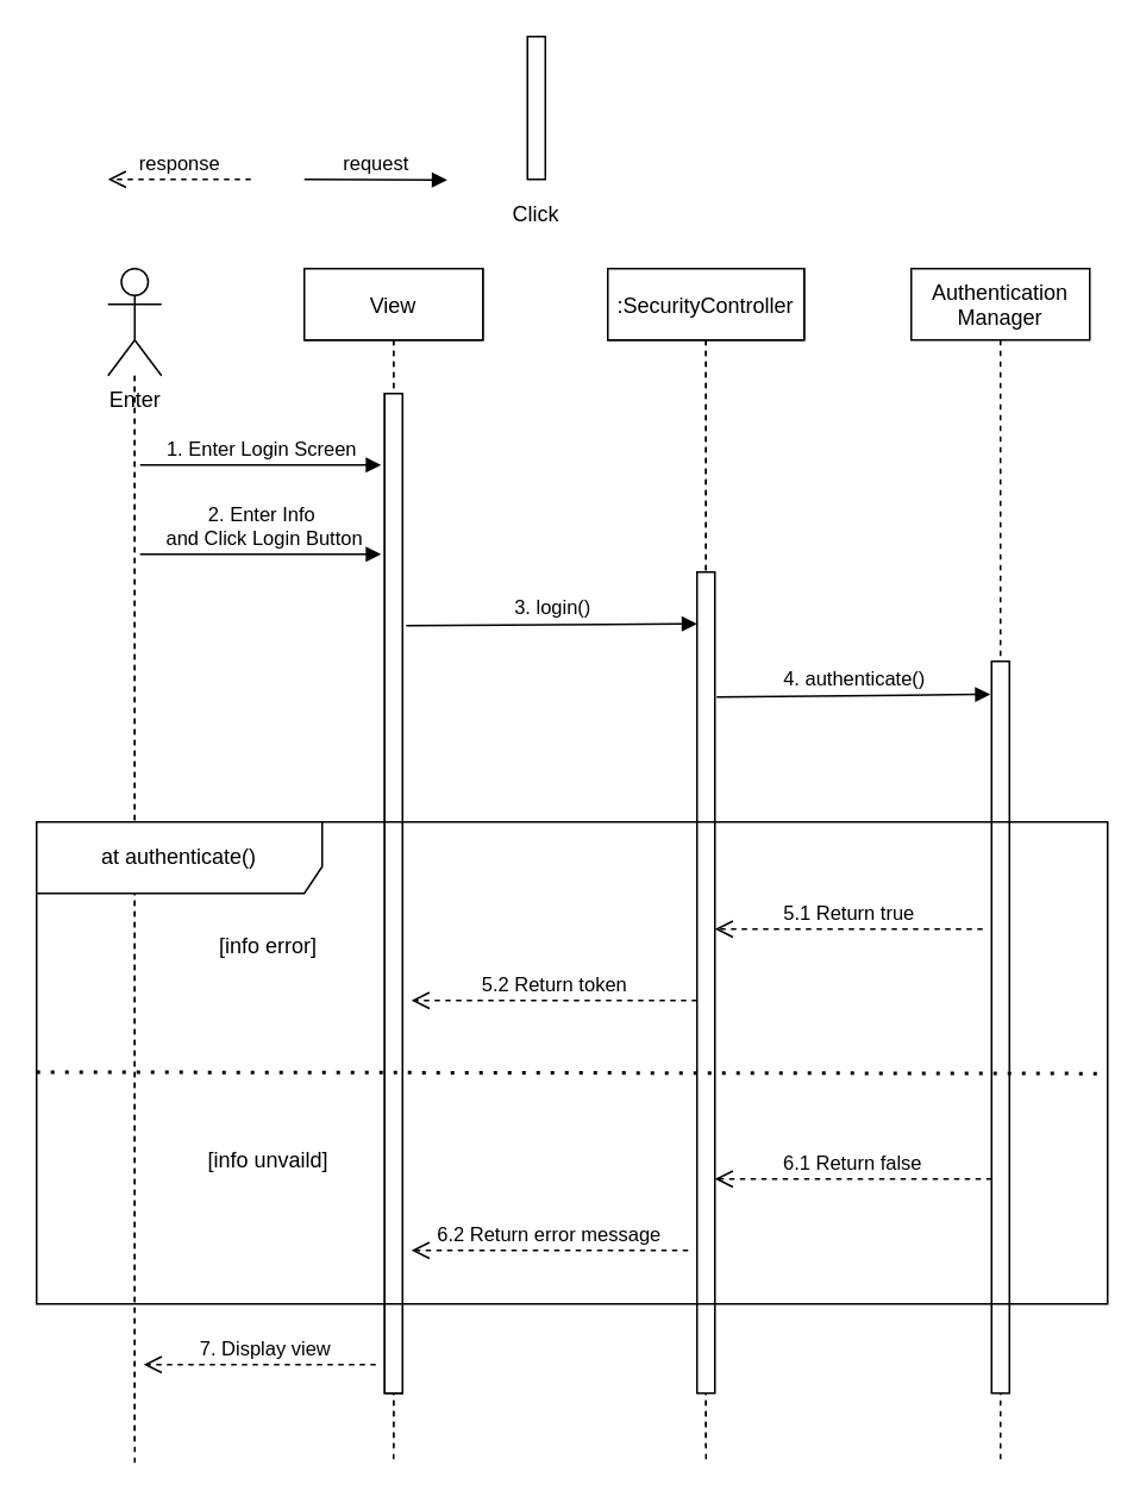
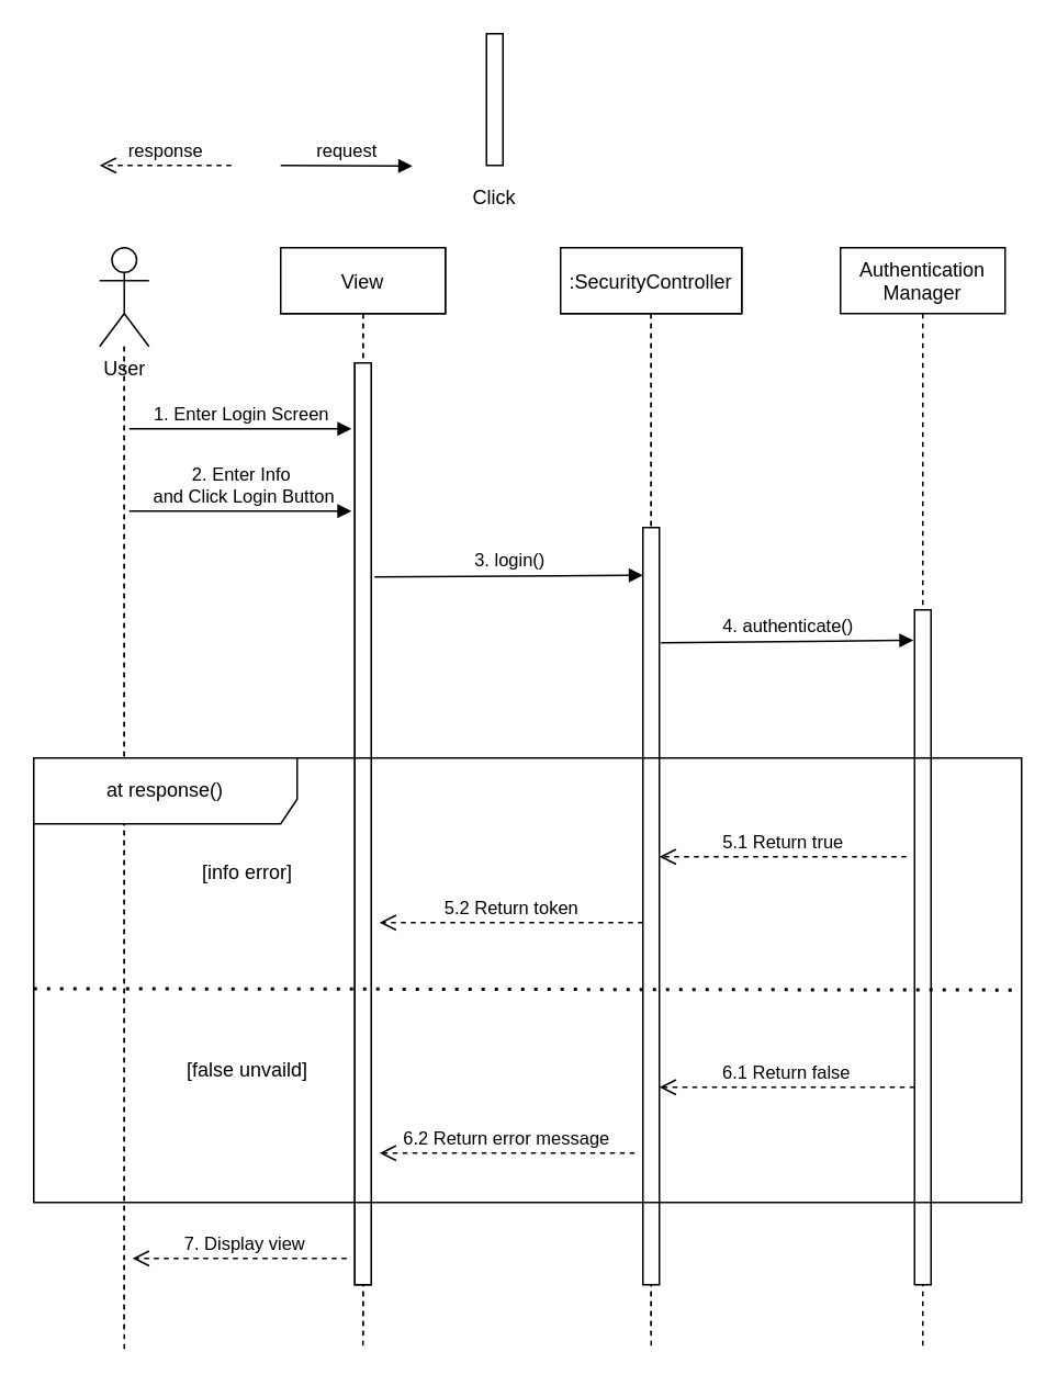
  <mxCell id="0" />
  <mxCell id="1" parent="0" />
  <mxCell id="2" style="edgeStyle=orthogonalEdgeStyle;rounded=0;orthogonalLoop=1;jettySize=auto;html=1;dashed=1;endArrow=none;endFill=0;" parent="1" source="3" edge="1"><mxGeometry relative="1" as="geometry"><mxPoint x="75" y="810" as="targetPoint" /></mxGeometry></mxCell>
- <mxCell id="3" value="Enter" style="shape=umlActor;verticalLabelPosition=bottom;verticalAlign=top;html=1;" parent="1" vertex="1"><mxGeometry x="60" y="150" width="30" height="60" as="geometry" /></mxCell>
+ <mxCell id="3" value="User" style="shape=umlActor;verticalLabelPosition=bottom;verticalAlign=top;html=1;" parent="1" vertex="1"><mxGeometry x="60" y="150" width="30" height="60" as="geometry" /></mxCell>
  <mxCell id="4" value="View" style="shape=umlLifeline;perimeter=lifelinePerimeter;container=1;collapsible=0;recursiveResize=0;rounded=0;shadow=0;strokeWidth=1;" parent="1" vertex="1"><mxGeometry x="170" y="150" width="100" height="660" as="geometry" /></mxCell>
  <mxCell id="5" value="" style="html=1;points=[];perimeter=orthogonalPerimeter;" parent="4" vertex="1"><mxGeometry x="45" y="70" width="10" height="560" as="geometry" /></mxCell>
  <mxCell id="6" value=":SecurityController" style="shape=umlLifeline;perimeter=lifelinePerimeter;container=1;collapsible=0;recursiveResize=0;rounded=0;shadow=0;strokeWidth=1;" parent="1" vertex="1"><mxGeometry x="340" y="150" width="110" height="660" as="geometry" /></mxCell>
  <mxCell id="7" value="Authentication&#10;Manager" style="shape=umlLifeline;perimeter=lifelinePerimeter;container=1;collapsible=0;recursiveResize=0;rounded=0;shadow=0;strokeWidth=1;" parent="1" vertex="1"><mxGeometry x="510" y="150" width="100" height="670" as="geometry" /></mxCell>
  <mxCell id="8" style="edgeStyle=orthogonalEdgeStyle;rounded=0;orthogonalLoop=1;jettySize=auto;html=1;dashed=1;endArrow=none;endFill=0;" parent="7" edge="1"><mxGeometry relative="1" as="geometry"><mxPoint x="-435" y="670" as="targetPoint" /><mxPoint x="-435" y="60" as="sourcePoint" /></mxGeometry></mxCell>
  <mxCell id="9" value="View" style="shape=umlLifeline;perimeter=lifelinePerimeter;container=1;collapsible=0;recursiveResize=0;rounded=0;shadow=0;strokeWidth=1;" parent="7" vertex="1"><mxGeometry x="-340" width="100" height="670" as="geometry" /></mxCell>
  <mxCell id="10" value="" style="html=1;points=[];perimeter=orthogonalPerimeter;" parent="9" vertex="1"><mxGeometry x="45" y="70" width="10" height="560" as="geometry" /></mxCell>
  <mxCell id="11" value=":SecurityController" style="shape=umlLifeline;perimeter=lifelinePerimeter;container=1;collapsible=0;recursiveResize=0;rounded=0;shadow=0;strokeWidth=1;" parent="7" vertex="1"><mxGeometry x="-170" width="110" height="670" as="geometry" /></mxCell>
  <mxCell id="12" value="" style="html=1;points=[];perimeter=orthogonalPerimeter;" parent="11" vertex="1"><mxGeometry x="50" y="170" width="10" height="460" as="geometry" /></mxCell>
  <mxCell id="13" value="" style="html=1;points=[];perimeter=orthogonalPerimeter;" parent="7" vertex="1"><mxGeometry x="45" y="220" width="10" height="410" as="geometry" /></mxCell>
  <mxCell id="14" value="1. Enter Login Screen" style="html=1;verticalAlign=bottom;endArrow=block;" parent="1" edge="1"><mxGeometry width="80" relative="1" as="geometry"><mxPoint x="78" y="260" as="sourcePoint" /><mxPoint x="213" y="260" as="targetPoint" /></mxGeometry></mxCell>
  <mxCell id="15" value="response" style="html=1;verticalAlign=bottom;endArrow=open;dashed=1;endSize=8;" parent="1" edge="1"><mxGeometry relative="1" as="geometry"><mxPoint x="140" y="100" as="sourcePoint" /><mxPoint x="60" y="100" as="targetPoint" /></mxGeometry></mxCell>
  <mxCell id="16" value="" style="html=1;points=[];perimeter=orthogonalPerimeter;" parent="1" vertex="1"><mxGeometry x="295" y="20" width="10" height="80" as="geometry" /></mxCell>
  <mxCell id="17" value="Click" style="text;html=1;strokeColor=none;fillColor=none;align=center;verticalAlign=middle;whiteSpace=wrap;rounded=0;" parent="1" vertex="1"><mxGeometry x="280" y="110" width="40" height="20" as="geometry" /></mxCell>
  <mxCell id="18" value="2. Enter Info&lt;br&gt;&amp;nbsp;and Click Login Button" style="html=1;verticalAlign=bottom;endArrow=block;" parent="1" edge="1"><mxGeometry width="80" relative="1" as="geometry"><mxPoint x="78" y="310" as="sourcePoint" /><mxPoint x="213" y="310" as="targetPoint" /></mxGeometry></mxCell>
  <mxCell id="19" value="3. login()" style="html=1;verticalAlign=bottom;endArrow=block;" parent="1" edge="1"><mxGeometry width="80" relative="1" as="geometry"><mxPoint x="227" y="350" as="sourcePoint" /><mxPoint x="390" y="349" as="targetPoint" /></mxGeometry></mxCell>
  <mxCell id="20" value="4. authenticate()" style="html=1;verticalAlign=bottom;endArrow=block;entryX=0.133;entryY=0.024;entryDx=0;entryDy=0;entryPerimeter=0;" parent="1" edge="1"><mxGeometry width="80" relative="1" as="geometry"><mxPoint x="401" y="390" as="sourcePoint" /><mxPoint x="554.33" y="388.48" as="targetPoint" /></mxGeometry></mxCell>
- <mxCell id="21" value="at authenticate()" style="shape=umlFrame;whiteSpace=wrap;html=1;width=160;height=40;" parent="1" vertex="1"><mxGeometry x="20" y="460" width="600" height="270" as="geometry" /></mxCell>
- <mxCell id="22" value="[info unvaild]" style="text;html=1;strokeColor=none;fillColor=none;align=center;verticalAlign=middle;whiteSpace=wrap;rounded=0;" parent="1" vertex="1"><mxGeometry x="90" y="640" width="120" height="20" as="geometry" /></mxCell>
+ <mxCell id="21" value="at response()" style="shape=umlFrame;whiteSpace=wrap;html=1;width=160;height=40;" parent="1" vertex="1"><mxGeometry x="20" y="460" width="600" height="270" as="geometry" /></mxCell>
+ <mxCell id="22" value="[false unvaild]" style="text;html=1;strokeColor=none;fillColor=none;align=center;verticalAlign=middle;whiteSpace=wrap;rounded=0;" parent="1" vertex="1"><mxGeometry x="90" y="640" width="120" height="20" as="geometry" /></mxCell>
  <mxCell id="23" value="" style="endArrow=none;dashed=1;html=1;dashPattern=1 3;strokeWidth=2;exitX=0;exitY=0.519;exitDx=0;exitDy=0;exitPerimeter=0;entryX=1;entryY=0.522;entryDx=0;entryDy=0;entryPerimeter=0;" edge="1" parent="1" source="21" target="21"><mxGeometry width="50" height="50" relative="1" as="geometry"><mxPoint x="120" y="871.28" as="sourcePoint" /><mxPoint x="690" y="881" as="targetPoint" /></mxGeometry></mxCell>
  <mxCell id="24" value="[info error]" style="text;html=1;strokeColor=none;fillColor=none;align=center;verticalAlign=middle;whiteSpace=wrap;rounded=0;" vertex="1" parent="1"><mxGeometry x="90" y="520" width="120" height="20" as="geometry" /></mxCell>
  <mxCell id="25" value="5.1 Return true" style="html=1;verticalAlign=bottom;endArrow=open;dashed=1;endSize=8;" edge="1" parent="1"><mxGeometry relative="1" as="geometry"><mxPoint x="550" y="520" as="sourcePoint" /><mxPoint x="400" y="520" as="targetPoint" /></mxGeometry></mxCell>
  <mxCell id="26" value="5.2 Return token" style="html=1;verticalAlign=bottom;endArrow=open;dashed=1;endSize=8;entryX=0.5;entryY=0.222;entryDx=0;entryDy=0;entryPerimeter=0;" edge="1" parent="1"><mxGeometry relative="1" as="geometry"><mxPoint x="390" y="560" as="sourcePoint" /><mxPoint x="230" y="560" as="targetPoint" /></mxGeometry></mxCell>
  <mxCell id="27" value="6.1 Return false" style="html=1;verticalAlign=bottom;endArrow=open;dashed=1;endSize=8;" edge="1" parent="1"><mxGeometry relative="1" as="geometry"><mxPoint x="555" y="660.06" as="sourcePoint" /><mxPoint x="400" y="660" as="targetPoint" /></mxGeometry></mxCell>
  <mxCell id="28" value="6.2 Return error message" style="html=1;verticalAlign=bottom;endArrow=open;dashed=1;endSize=8;" edge="1" parent="1"><mxGeometry relative="1" as="geometry"><mxPoint x="385" y="700.06" as="sourcePoint" /><mxPoint x="230" y="700" as="targetPoint" /></mxGeometry></mxCell>
  <mxCell id="29" value="7. Display view" style="html=1;verticalAlign=bottom;endArrow=open;dashed=1;endSize=8;" edge="1" parent="1"><mxGeometry x="-0.046" relative="1" as="geometry"><mxPoint x="210" y="764" as="sourcePoint" /><mxPoint x="80" y="764" as="targetPoint" /><mxPoint as="offset" /></mxGeometry></mxCell>
  <mxCell id="30" value="request" style="html=1;verticalAlign=bottom;endArrow=block;" edge="1" parent="1"><mxGeometry width="80" relative="1" as="geometry"><mxPoint x="170" y="100" as="sourcePoint" /><mxPoint x="250" y="100.42" as="targetPoint" /></mxGeometry></mxCell>
